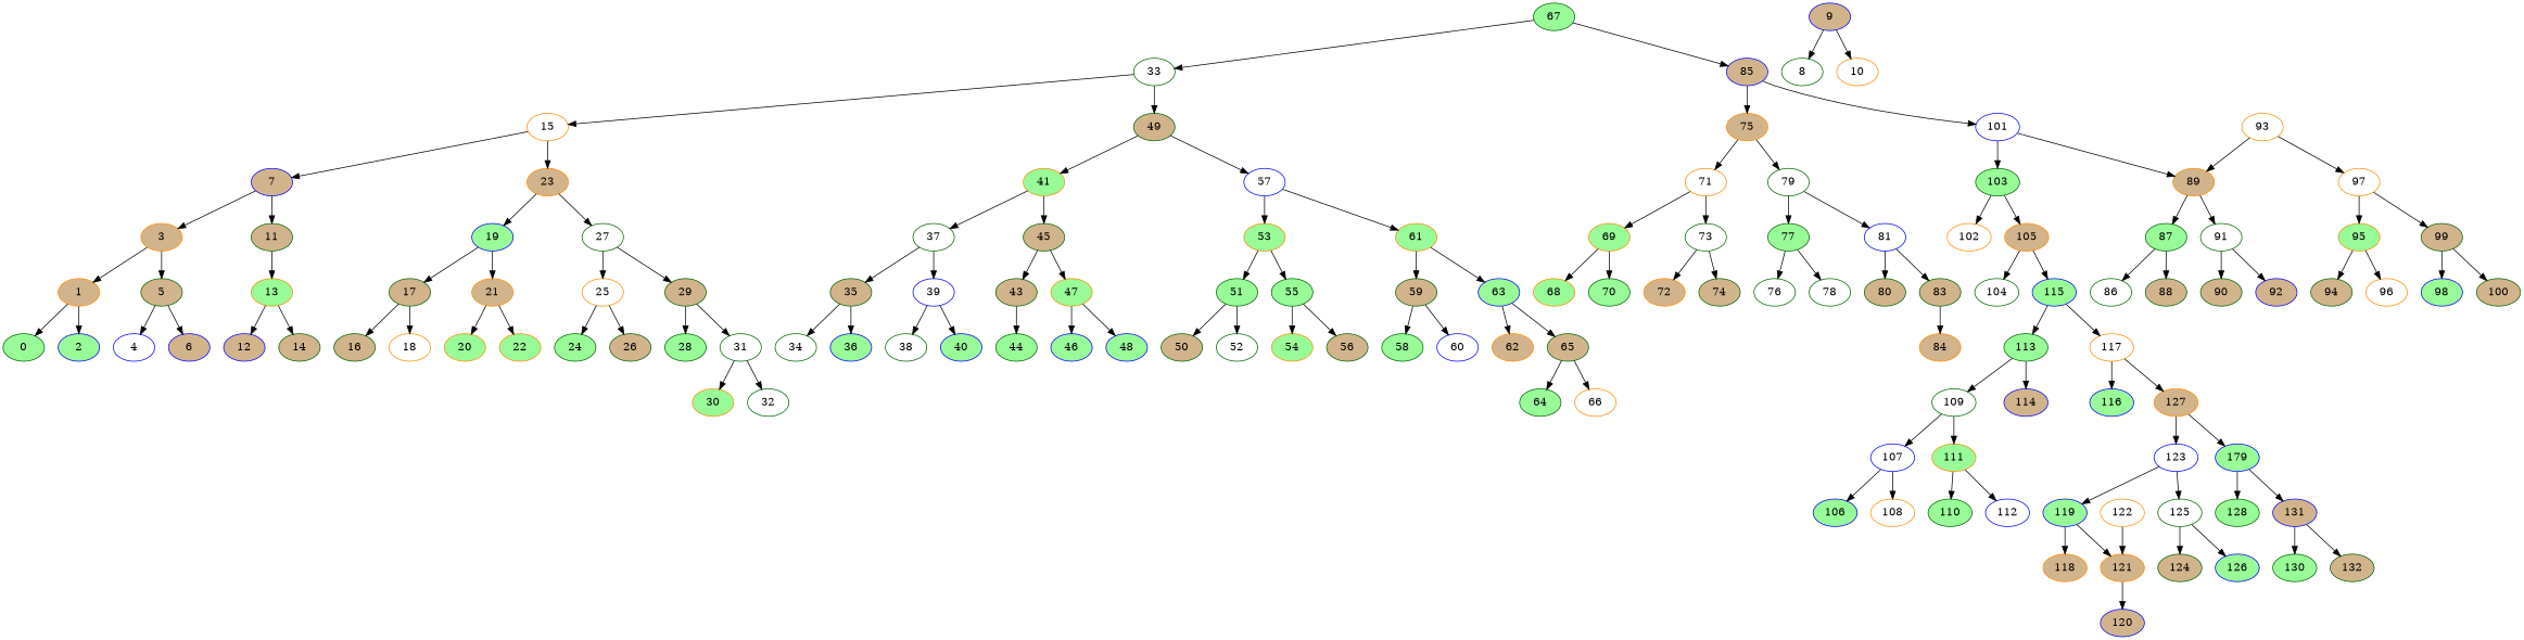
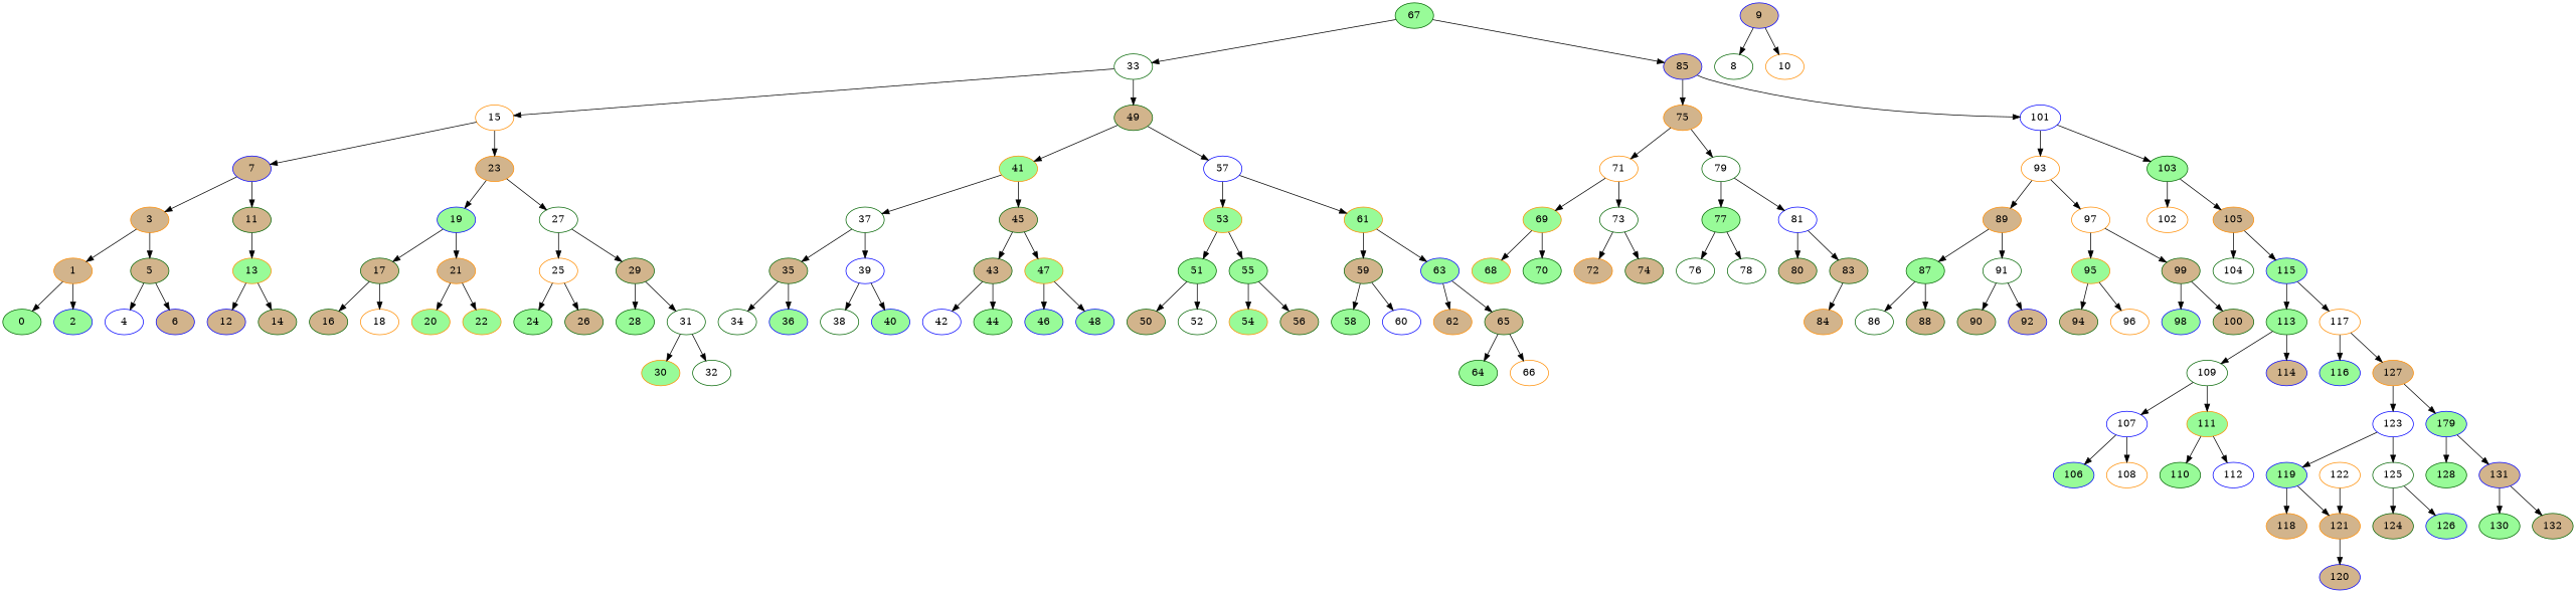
  digraph {
    node [color=darkgreen fillcolor=tan style=filled]
    n1 [fillcolor=palegreen label=0]
    n2 [color=darkorange label=1]
    n3 [color=blue fillcolor=palegreen label=2]
    n4 [color=darkorange label=3]
    n5 [label=5]
    n6 [color=blue fillcolor=white label=4]
    n7 [color=blue label=6]
    n8 [color=blue label=7]
    n9 [label=11]
    n10 [color=darkorange fillcolor=palegreen label=13]
    n11 [fillcolor=white label=8]
    n12 [color=blue label=9]
    n13 [color=darkorange fillcolor=white label=10]
    n14 [color=blue label=12]
    n15 [label=14]
    n16 [color=darkorange fillcolor=white label=15]
    n17 [color=darkorange label=23]
    n18 [color=blue fillcolor=palegreen label=19]
    n19 [fillcolor=white label=27]
    n20 [label=16]
    n21 [label=17]
    n22 [color=darkorange fillcolor=white label=18]
    n23 [color=darkorange label=21]
    n24 [color=darkorange fillcolor=palegreen label=20]
    n25 [color=darkorange fillcolor=palegreen label=22]
    n26 [color=darkorange fillcolor=white label=25]
    n27 [label=29]
    n28 [fillcolor=palegreen label=24]
    n29 [label=26]
    n30 [fillcolor=palegreen label=28]
    n31 [fillcolor=white label=31]
    n32 [color=darkorange fillcolor=palegreen label=30]
    n33 [fillcolor=white label=32]
    n34 [fillcolor=white label=33]
    n35 [label=49]
    n36 [color=darkorange fillcolor=palegreen label=41]
    n37 [color=blue fillcolor=white label=57]
    n38 [fillcolor=white label=34]
    n39 [label=35]
    n40 [color=blue fillcolor=palegreen label=36]
    n41 [fillcolor=white label=37]
    n42 [color=blue fillcolor=white label=39]
    n43 [fillcolor=white label=38]
    n44 [color=blue fillcolor=palegreen label=40]
    n45 [label=45]
    n46 [label=43]
    n47 [color=darkorange fillcolor=palegreen label=47]
+   n48 [color=blue fillcolor=white label=42]
    n49 [fillcolor=palegreen label=44]
    n50 [color=blue fillcolor=palegreen label=46]
    n51 [color=blue fillcolor=palegreen label=48]
    n52 [color=darkorange fillcolor=palegreen label=53]
    n53 [color=darkorange fillcolor=palegreen label=61]
    n54 [label=50]
    n55 [fillcolor=palegreen label=51]
    n56 [fillcolor=white label=52]
    n57 [fillcolor=palegreen label=55]
    n58 [color=darkorange fillcolor=palegreen label=54]
    n59 [label=56]
    n60 [label=59]
    n61 [color=blue fillcolor=palegreen label=63]
    n62 [fillcolor=palegreen label=58]
    n63 [color=blue fillcolor=white label=60]
    n64 [color=darkorange label=62]
    n65 [label=65]
    n66 [fillcolor=palegreen label=64]
    n67 [color=darkorange fillcolor=white label=66]
    n68 [fillcolor=palegreen label=67]
    n69 [color=blue label=85]
    n70 [color=darkorange label=75]
    n71 [color=blue fillcolor=white label=101]
    n72 [color=darkorange fillcolor=palegreen label=68]
    n73 [color=darkorange fillcolor=palegreen label=69]
    n74 [fillcolor=palegreen label=70]
    n75 [color=darkorange fillcolor=white label=71]
    n76 [fillcolor=white label=73]
    n77 [color=darkorange label=72]
    n78 [label=74]
    n79 [fillcolor=white label=79]
    n80 [fillcolor=palegreen label=77]
    n81 [color=blue fillcolor=white label=81]
    n82 [fillcolor=white label=76]
    n83 [fillcolor=white label=78]
    n84 [label=80]
    n85 [label=83]
    n86 [color=darkorange label=84]
    n87 [color=darkorange fillcolor=white label=93]
    n88 [fillcolor=palegreen label=103]
    n89 [fillcolor=white label=86]
    n90 [fillcolor=palegreen label=87]
    n91 [label=88]
    n92 [color=darkorange label=89]
    n93 [fillcolor=white label=91]
    n94 [label=90]
    n95 [color=blue label=92]
    n96 [color=darkorange fillcolor=white label=97]
    n97 [color=darkorange fillcolor=palegreen label=95]
    n98 [label=99]
    n99 [label=94]
    n100 [color=darkorange fillcolor=white label=96]
    n101 [color=blue fillcolor=palegreen label=98]
    n102 [label=100]
    n103 [color=darkorange fillcolor=white label=102]
    n104 [color=darkorange label=105]
    n105 [fillcolor=white label=104]
    n106 [color=blue fillcolor=palegreen label=115]
    n107 [fillcolor=palegreen label=113]
    n108 [color=darkorange fillcolor=white label=117]
    n109 [color=blue fillcolor=palegreen label=106]
    n110 [color=blue fillcolor=white label=107]
    n111 [color=darkorange fillcolor=white label=108]
    n112 [fillcolor=white label=109]
    n113 [color=darkorange fillcolor=palegreen label=111]
    n114 [fillcolor=palegreen label=110]
    n115 [color=blue fillcolor=white label=112]
    n116 [color=blue label=114]
    n117 [color=blue fillcolor=palegreen label=116]
    n118 [color=darkorange label=127]
    n119 [color=blue fillcolor=white label=123]
    n120 [color=blue fillcolor=palegreen label=179]
    n121 [color=darkorange label=118]
    n122 [color=blue fillcolor=palegreen label=119]
    n123 [color=darkorange label=121]
    n124 [color=blue label=120]
    n125 [color=darkorange fillcolor=white label=122]
    n126 [fillcolor=white label=125]
    n127 [label=124]
    n128 [color=blue fillcolor=palegreen label=126]
    n129 [fillcolor=palegreen label=128]
    n130 [color=blue label=131]
    n131 [fillcolor=palegreen label=130]
    n132 [label=132]
    n2 -> n1
    n2 -> n3
    n4 -> n2
    n4 -> n5
    n5 -> n6
    n5 -> n7
    n8 -> n4
    n8 -> n9
    n9 -> n10
    n10 -> n14
    n10 -> n15
    n12 -> n11
    n12 -> n13
    n16 -> n8
    n16 -> n17
    n17 -> n18
    n17 -> n19
    n18 -> n21
    n18 -> n23
    n19 -> n26
    n19 -> n27
    n21 -> n20
    n21 -> n22
    n23 -> n24
    n23 -> n25
    n26 -> n28
    n26 -> n29
    n27 -> n30
    n27 -> n31
    n31 -> n32
    n31 -> n33
    n34 -> n16
    n34 -> n35
    n35 -> n36
    n35 -> n37
    n36 -> n41
    n36 -> n45
    n37 -> n52
    n37 -> n53
    n39 -> n38
    n39 -> n40
    n41 -> n39
    n41 -> n42
    n42 -> n43
    n42 -> n44
    n45 -> n46
    n45 -> n47
+   n46 -> n48
    n46 -> n49
    n47 -> n50
    n47 -> n51
    n52 -> n55
    n52 -> n57
    n53 -> n60
    n53 -> n61
    n55 -> n54
    n55 -> n56
    n57 -> n58
    n57 -> n59
    n60 -> n62
    n60 -> n63
    n61 -> n64
    n61 -> n65
    n65 -> n66
    n65 -> n67
    n68 -> n34
    n68 -> n69
    n69 -> n70
    n69 -> n71
    n70 -> n75
    n70 -> n79
-   n71 -> n92
+   n71 -> n87
    n71 -> n88
    n73 -> n72
    n73 -> n74
    n75 -> n73
    n75 -> n76
    n76 -> n77
    n76 -> n78
    n79 -> n80
    n79 -> n81
    n80 -> n82
    n80 -> n83
    n81 -> n84
    n81 -> n85
    n85 -> n86
    n87 -> n92
    n87 -> n96
    n88 -> n103
    n88 -> n104
    n90 -> n89
    n90 -> n91
    n92 -> n90
    n92 -> n93
    n93 -> n94
    n93 -> n95
    n96 -> n97
    n96 -> n98
    n97 -> n99
    n97 -> n100
    n98 -> n101
    n98 -> n102
    n104 -> n105
    n104 -> n106
    n106 -> n107
    n106 -> n108
    n107 -> n112
    n107 -> n116
    n108 -> n117
    n108 -> n118
    n110 -> n109
    n110 -> n111
    n112 -> n110
    n112 -> n113
    n113 -> n114
    n113 -> n115
    n118 -> n119
    n118 -> n120
    n119 -> n122
    n119 -> n126
    n120 -> n129
    n120 -> n130
    n122 -> n121
    n122 -> n123
    n123 -> n124
    n125 -> n123
    n126 -> n127
    n126 -> n128
    n130 -> n131
    n130 -> n132
  }
